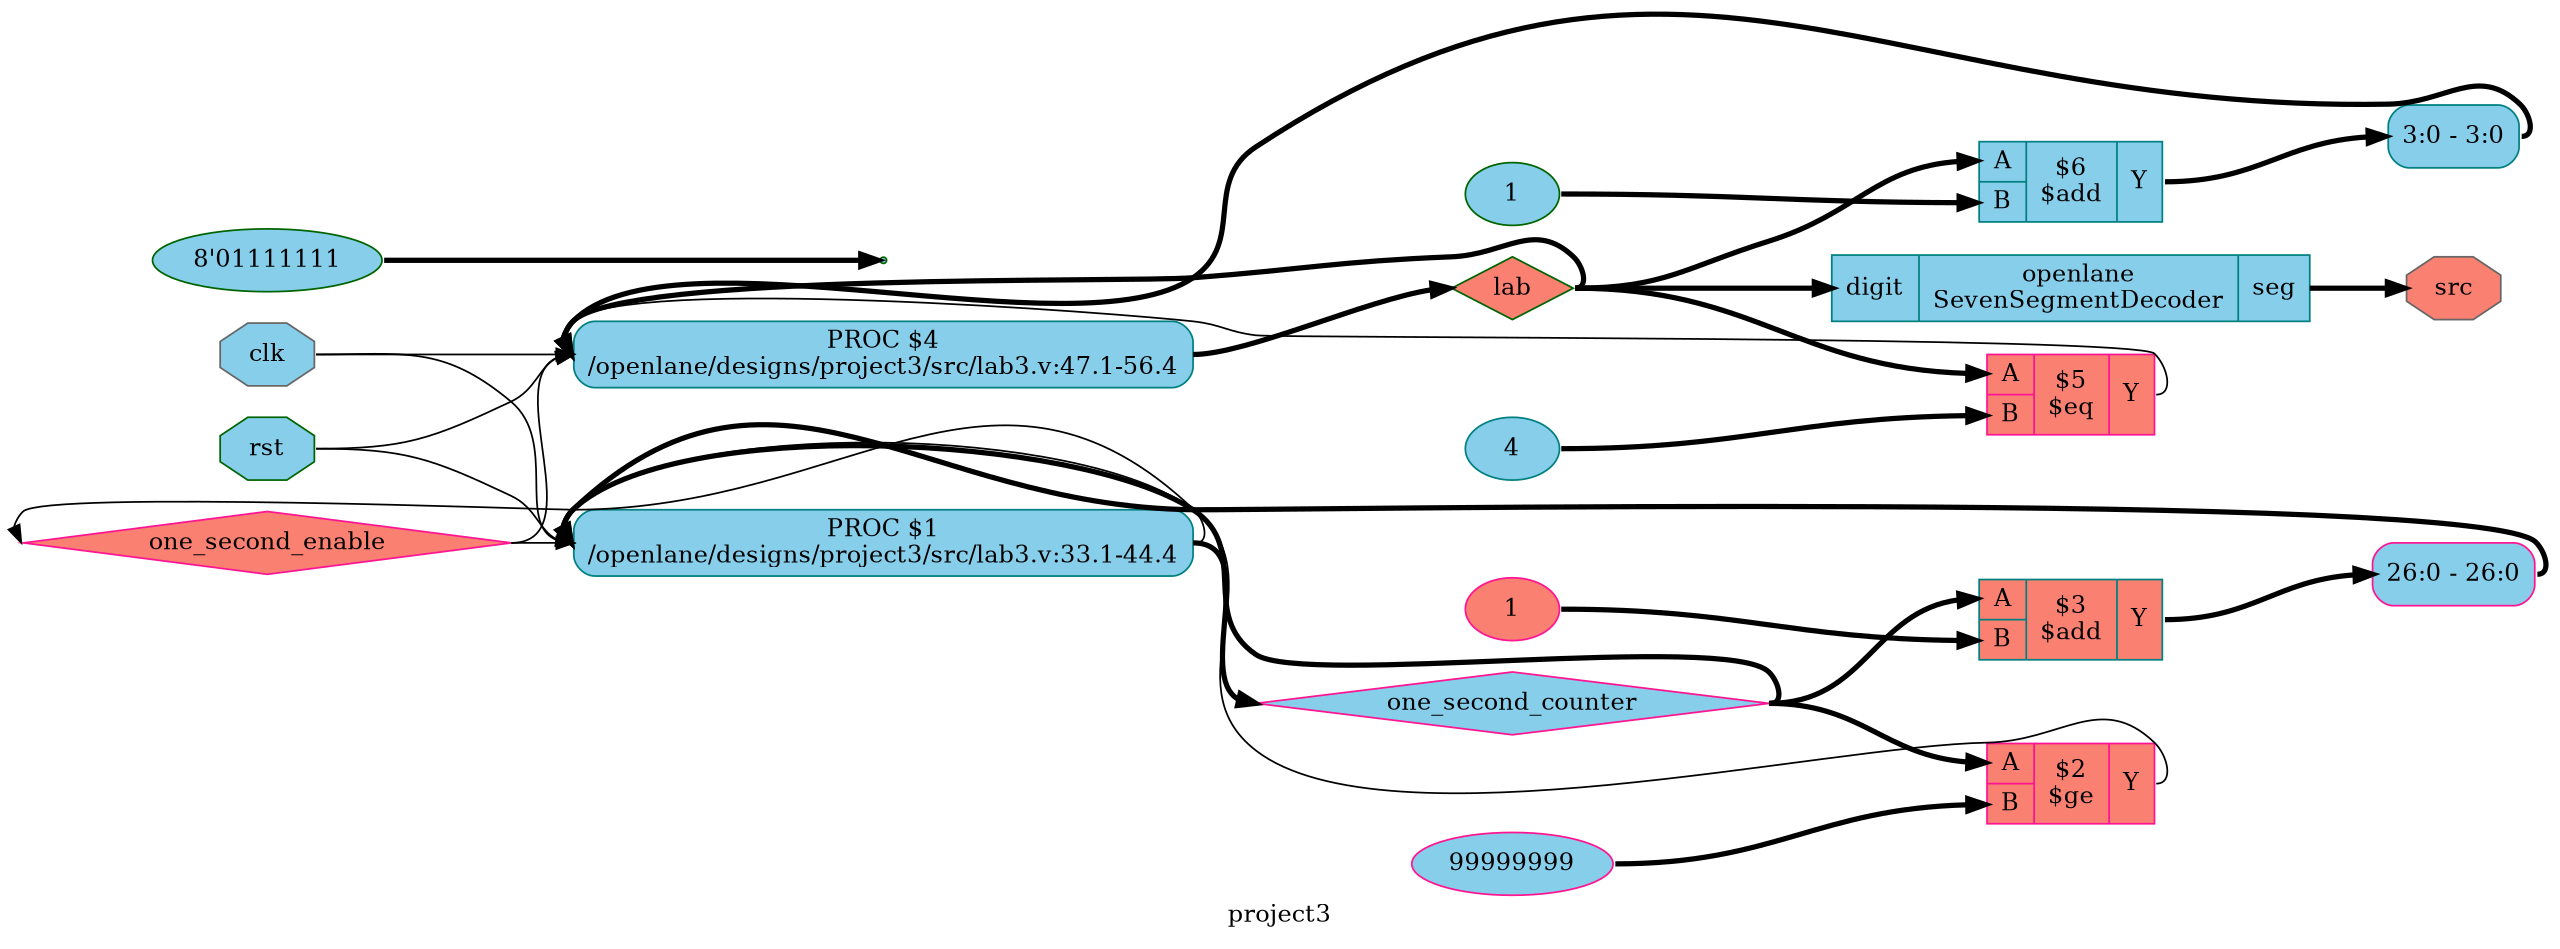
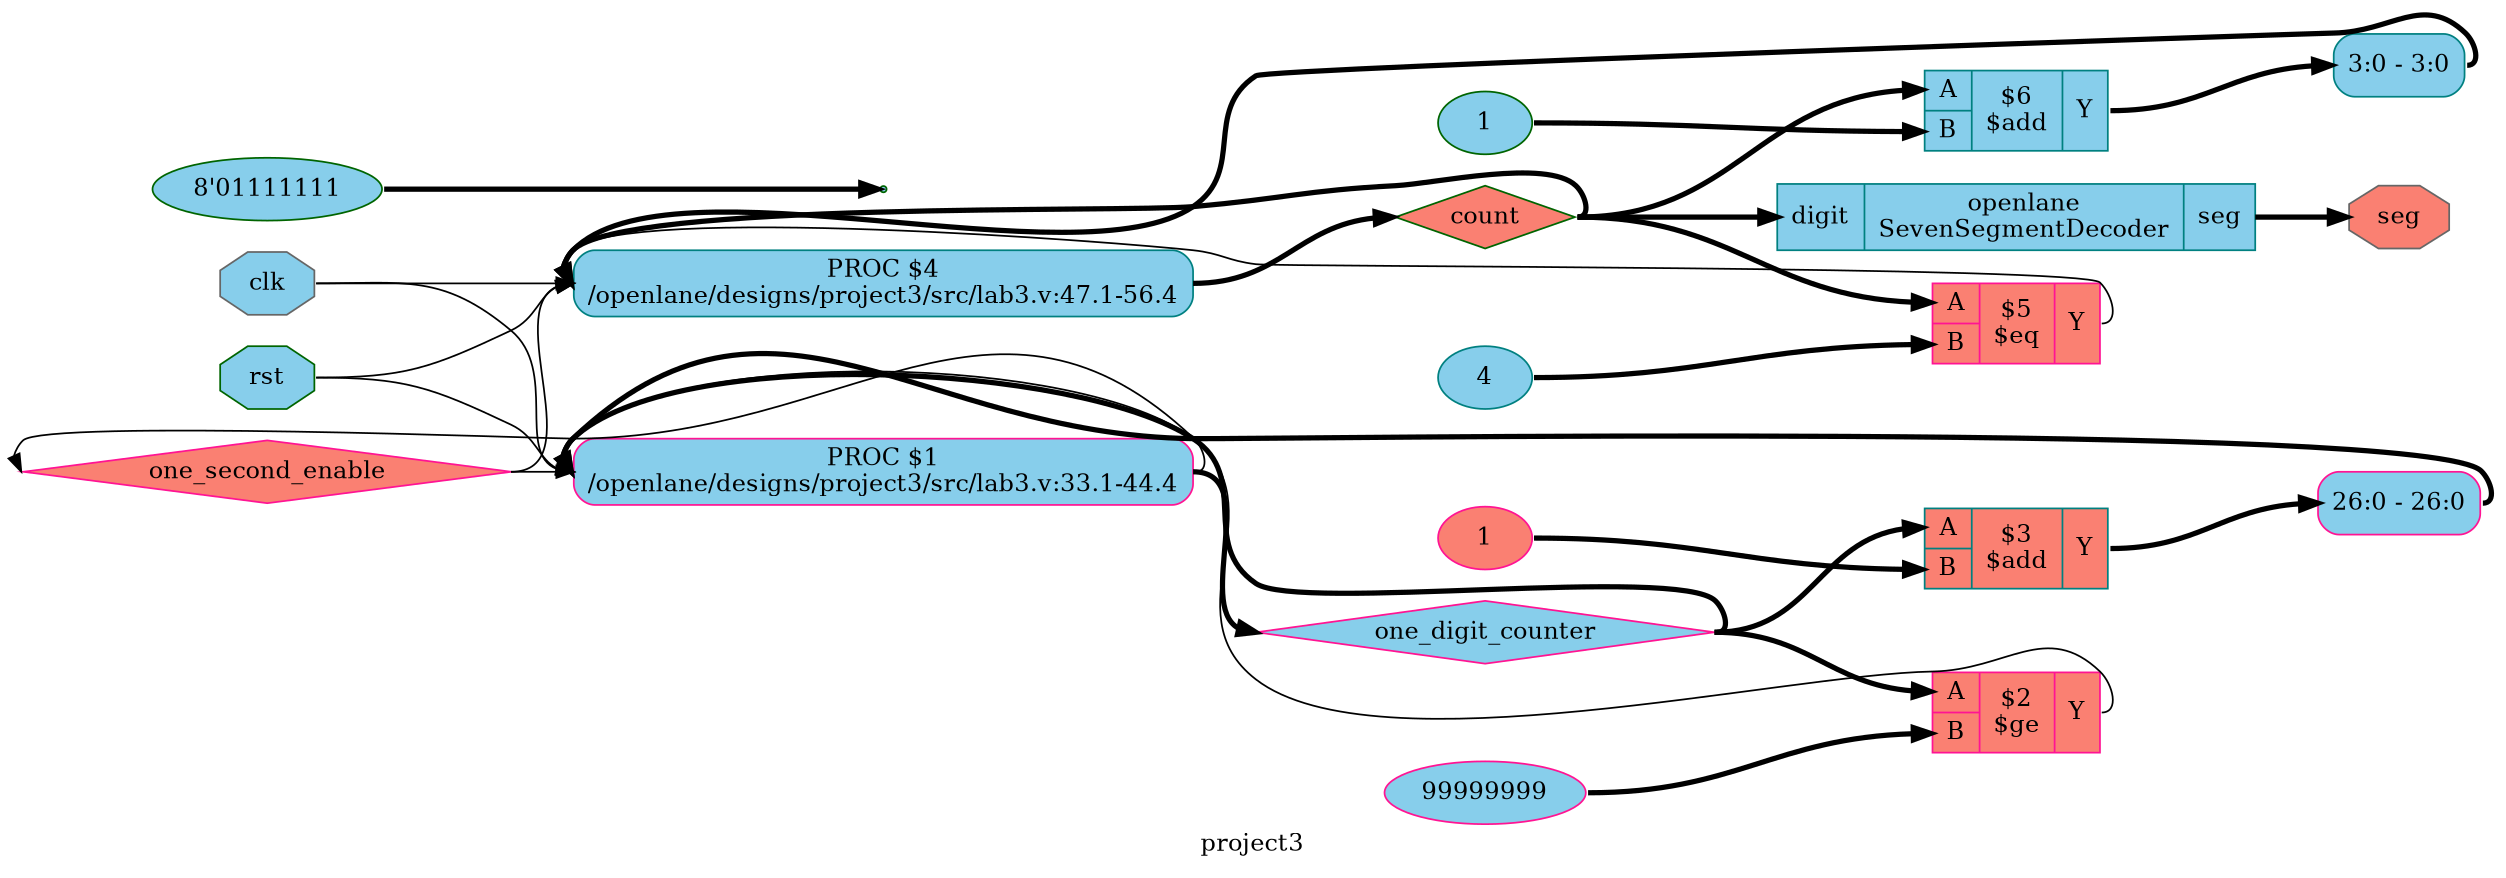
  digraph {
    label=project3
    rankdir=LR
    remincross=true
    node [color=deeppink fillcolor=skyblue shape=record style=filled]
    edge [color=black fontcolor=black headport=w tailport=e style="setlinewidth(3)"]
    n1 [fillcolor=salmon fontcolor=black label=one_second_enable shape=diamond]
    n2 [color=teal label="PROC $4\n/openlane/designs/project3/src/lab3.v:47.1-56.4" shape=box style="rounded,filled"]
-   n3 [color=teal label="PROC $1\n/openlane/designs/project3/src/lab3.v:33.1-44.4" shape=box style="rounded,filled"]
-   n4 [color=darkgreen fillcolor=salmon fontcolor=black label=lab shape=diamond]
-   n5 [fontcolor=black label=one_second_counter shape=diamond]
+   n3 [label="PROC $1\n/openlane/designs/project3/src/lab3.v:33.1-44.4" shape=box style="rounded,filled"]
+   n4 [color=darkgreen fillcolor=salmon fontcolor=black label=count shape=diamond]
+   n5 [fontcolor=black label=one_digit_counter shape=diamond]
    n6 [color=teal fillcolor=salmon label="{{<p17> A|<p18> B}|$3\n$add|{<p19> Y}}"]
    n7 [fillcolor=salmon label="{{<p17> A|<p18> B}|$2\n$ge|{<p19> Y}}"]
    n8 [fontcolor=black label="<s0> 26:0 - 26:0 " style="rounded,filled"]
    n9 [color=teal label="{{<p15> digit}|openlane\nSevenSegmentDecoder|{<p12> seg}}"]
    n10 [color=teal label="{{<p17> A|<p18> B}|$6\n$add|{<p19> Y}}"]
    n11 [fillcolor=salmon label="{{<p17> A|<p18> B}|$5\n$eq|{<p19> Y}}"]
-   n12 [color=gray40 fillcolor=salmon fontcolor=black label=src shape=octagon]
+   n12 [color=gray40 fillcolor=salmon fontcolor=black label=seg shape=octagon]
    n13 [color=teal fontcolor=black label="<s0> 3:0 - 3:0 " style="rounded,filled"]
    n14 [color=darkgreen fontcolor=black label=rst shape=octagon]
    n15 [color=gray40 fontcolor=black label=clk shape=octagon]
    n16 [color=darkgreen label=1 shape=""]
    n17 [color=teal label=4 shape=""]
    n18 [fillcolor=salmon label=1 shape=""]
    n19 [label=99999999 shape=""]
    n20 [color=darkgreen label="8'01111111" shape=""]
    x9 [color=darkgreen shape=point]
    n1 -> n2 [style=""]
    n1 -> n3 [style=""]
    n2 -> n4
    n3 -> n1 [style=""]
    n3 -> n5
    n4 -> n2
    n4 -> n9 [headport="p15:w"]
    n4 -> n10 [headport="p17:w"]
    n4 -> n11 [headport="p17:w"]
    n5 -> n3
    n5 -> n6 [headport="p17:w"]
    n5 -> n7 [headport="p17:w"]
    n6 -> n8 [headport="s0:w" tailport="p19:e"]
    n7 -> n3 [tailport="p19:e" style=""]
    n8 -> n3
    n9 -> n12 [tailport="p12:e"]
    n10 -> n13 [headport="s0:w" tailport="p19:e"]
    n11 -> n2 [tailport="p19:e" style=""]
    n13 -> n2
    n14 -> n2 [style=""]
    n14 -> n3 [style=""]
    n15 -> n2 [style=""]
    n15 -> n3 [style=""]
    n16 -> n10 [headport="p18:w"]
    n17 -> n11 [headport="p18:w"]
    n18 -> n6 [headport="p18:w"]
    n19 -> n7 [headport="p18:w"]
    n20 -> x9
  }
